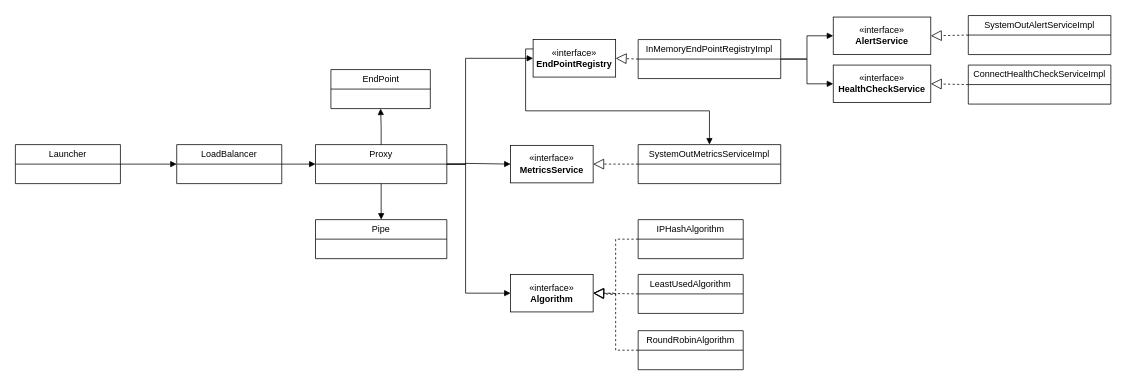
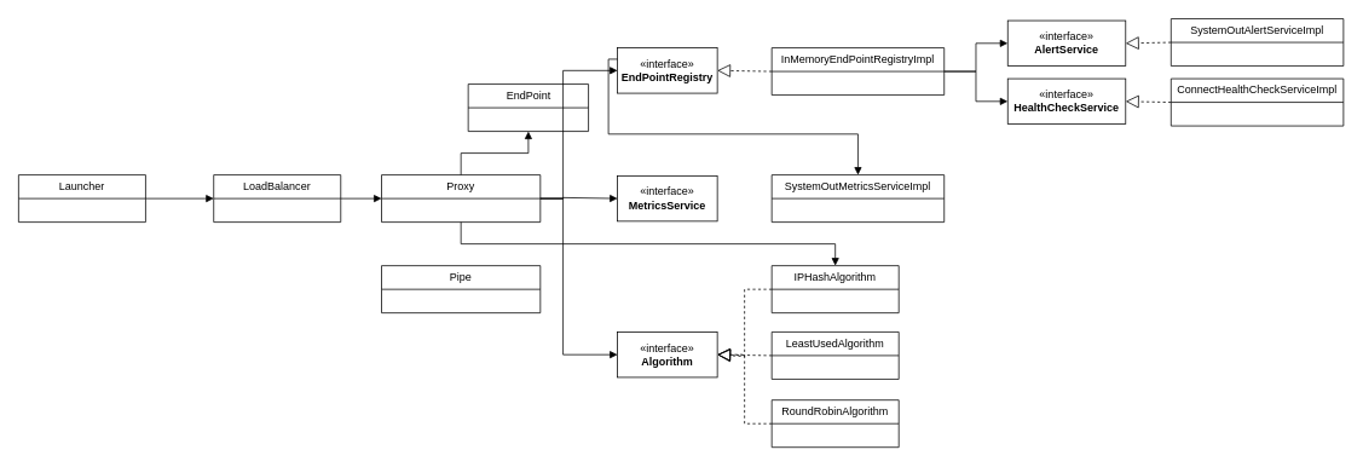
  <mxCell id="0" />
  <mxCell id="1" parent="0" />
  <mxCell id="2" value="«interface»&lt;br&gt;&lt;b&gt;AlertService&lt;/b&gt;" style="html=1;whiteSpace=wrap;" vertex="1" parent="1"><mxGeometry x="1110" y="22" width="130" height="50" as="geometry" /></mxCell>
  <mxCell id="3" value="SystemOutAlertServiceImpl" style="swimlane;fontStyle=0;childLayout=stackLayout;horizontal=1;startSize=26;fillColor=none;horizontalStack=0;resizeParent=1;resizeParentMax=0;resizeLast=0;collapsible=1;marginBottom=0;whiteSpace=wrap;html=1;" vertex="1" parent="1"><mxGeometry x="1290" y="20" width="190" height="52" as="geometry" /></mxCell>
  <mxCell id="4" value="Launcher" style="swimlane;fontStyle=0;childLayout=stackLayout;horizontal=1;startSize=26;fillColor=none;horizontalStack=0;resizeParent=1;resizeParentMax=0;resizeLast=0;collapsible=1;marginBottom=0;whiteSpace=wrap;html=1;" vertex="1" parent="1"><mxGeometry x="20" y="192" width="140" height="52" as="geometry" /></mxCell>
  <mxCell id="5" value="LoadBalancer" style="swimlane;fontStyle=0;childLayout=stackLayout;horizontal=1;startSize=26;fillColor=none;horizontalStack=0;resizeParent=1;resizeParentMax=0;resizeLast=0;collapsible=1;marginBottom=0;whiteSpace=wrap;html=1;" vertex="1" parent="1"><mxGeometry x="235" y="192" width="140" height="52" as="geometry" /></mxCell>
  <mxCell id="6" value="" style="endArrow=block;dashed=1;endFill=0;endSize=12;html=1;rounded=0;exitX=0;exitY=0.5;exitDx=0;exitDy=0;entryX=1;entryY=0.5;entryDx=0;entryDy=0;" edge="1" parent="1" source="3" target="2"><mxGeometry width="160" relative="1" as="geometry"><mxPoint x="1135" y="-242" as="sourcePoint" /><mxPoint x="1295" y="-242" as="targetPoint" /></mxGeometry></mxCell>
  <mxCell id="7" value="«interface»&lt;br&gt;&lt;b&gt;Algorithm&lt;/b&gt;" style="html=1;whiteSpace=wrap;" vertex="1" parent="1"><mxGeometry x="680" y="365" width="110" height="50" as="geometry" /></mxCell>
  <mxCell id="8" value="IPHashAlgorithm" style="swimlane;fontStyle=0;childLayout=stackLayout;horizontal=1;startSize=26;fillColor=none;horizontalStack=0;resizeParent=1;resizeParentMax=0;resizeLast=0;collapsible=1;marginBottom=0;whiteSpace=wrap;html=1;" vertex="1" parent="1"><mxGeometry x="850" y="292" width="140" height="52" as="geometry" /></mxCell>
  <mxCell id="9" value="LeastUsedAlgorithm" style="swimlane;fontStyle=0;childLayout=stackLayout;horizontal=1;startSize=26;fillColor=none;horizontalStack=0;resizeParent=1;resizeParentMax=0;resizeLast=0;collapsible=1;marginBottom=0;whiteSpace=wrap;html=1;" vertex="1" parent="1"><mxGeometry x="850" y="365" width="140" height="52" as="geometry" /></mxCell>
  <mxCell id="10" value="RoundRobinAlgorithm" style="swimlane;fontStyle=0;childLayout=stackLayout;horizontal=1;startSize=26;fillColor=none;horizontalStack=0;resizeParent=1;resizeParentMax=0;resizeLast=0;collapsible=1;marginBottom=0;whiteSpace=wrap;html=1;" vertex="1" parent="1"><mxGeometry x="850" y="440" width="140" height="52" as="geometry" /></mxCell>
  <mxCell id="11" value="" style="endArrow=block;dashed=1;endFill=0;endSize=12;html=1;rounded=0;exitX=0;exitY=0.5;exitDx=0;exitDy=0;entryX=1;entryY=0.5;entryDx=0;entryDy=0;" edge="1" parent="1" source="9" target="7"><mxGeometry width="160" relative="1" as="geometry"><mxPoint x="633" y="552" as="sourcePoint" /><mxPoint x="633" y="502" as="targetPoint" /></mxGeometry></mxCell>
  <mxCell id="12" value="" style="endArrow=block;dashed=1;endFill=0;endSize=12;html=1;rounded=0;exitX=0;exitY=0.5;exitDx=0;exitDy=0;entryX=1;entryY=0.5;entryDx=0;entryDy=0;" edge="1" parent="1" source="8" target="7"><mxGeometry width="160" relative="1" as="geometry"><mxPoint x="980" y="652" as="sourcePoint" /><mxPoint x="980" y="512" as="targetPoint" /><Array as="points"><mxPoint x="820" y="318" /><mxPoint x="820" y="392" /></Array></mxGeometry></mxCell>
  <mxCell id="13" value="" style="endArrow=block;dashed=1;endFill=0;endSize=12;html=1;rounded=0;exitX=0;exitY=0.5;exitDx=0;exitDy=0;entryX=1;entryY=0.5;entryDx=0;entryDy=0;" edge="1" parent="1" source="10" target="7"><mxGeometry width="160" relative="1" as="geometry"><mxPoint x="990" y="662" as="sourcePoint" /><mxPoint x="990" y="522" as="targetPoint" /><Array as="points"><mxPoint x="820" y="466" /><mxPoint x="820" y="390" /></Array></mxGeometry></mxCell>
- <mxCell id="14" value="EndPoint" style="swimlane;fontStyle=0;childLayout=stackLayout;horizontal=1;startSize=26;fillColor=none;horizontalStack=0;resizeParent=1;resizeParentMax=0;resizeLast=0;collapsible=1;marginBottom=0;whiteSpace=wrap;html=1;" vertex="1" parent="1"><mxGeometry x="440.5" y="92" width="132.5" height="52" as="geometry" /></mxCell>
+ <mxCell id="14" value="EndPoint" style="swimlane;fontStyle=0;childLayout=stackLayout;horizontal=1;startSize=26;fillColor=none;horizontalStack=0;resizeParent=1;resizeParentMax=0;resizeLast=0;collapsible=1;marginBottom=0;whiteSpace=wrap;html=1;" vertex="1" parent="1"><mxGeometry x="515.5" y="92" width="132.5" height="52" as="geometry" /></mxCell>
  <mxCell id="15" value="InMemoryEndPointRegistryImpl" style="swimlane;fontStyle=0;childLayout=stackLayout;horizontal=1;startSize=26;fillColor=none;horizontalStack=0;resizeParent=1;resizeParentMax=0;resizeLast=0;collapsible=1;marginBottom=0;whiteSpace=wrap;html=1;" vertex="1" parent="1"><mxGeometry x="850" y="52" width="190" height="52" as="geometry" /></mxCell>
- <mxCell id="16" value="«interface»&lt;br&gt;&lt;b&gt;EndPointRegistry&lt;/b&gt;" style="html=1;whiteSpace=wrap;" vertex="1" parent="1"><mxGeometry x="710" y="52" width="110" height="50" as="geometry" /></mxCell>
+ <mxCell id="16" value="«interface»&lt;br&gt;&lt;b&gt;EndPointRegistry&lt;/b&gt;" style="html=1;whiteSpace=wrap;" vertex="1" parent="1"><mxGeometry x="680" y="52" width="110" height="50" as="geometry" /></mxCell>
  <mxCell id="17" value="" style="endArrow=block;dashed=1;endFill=0;endSize=12;html=1;rounded=0;entryX=1;entryY=0.5;entryDx=0;entryDy=0;exitX=0;exitY=0.5;exitDx=0;exitDy=0;" edge="1" parent="1" source="15" target="16"><mxGeometry width="160" relative="1" as="geometry"><mxPoint x="830" y="142" as="sourcePoint" /><mxPoint x="790" y="76.5" as="targetPoint" /></mxGeometry></mxCell>
  <mxCell id="18" value="«interface»&lt;br&gt;&lt;b&gt;HealthCheckService&lt;/b&gt;" style="html=1;whiteSpace=wrap;" vertex="1" parent="1"><mxGeometry x="1110" y="86" width="130" height="50" as="geometry" /></mxCell>
  <mxCell id="19" value="ConnectHealthCheckServiceImpl" style="swimlane;fontStyle=0;childLayout=stackLayout;horizontal=1;startSize=26;fillColor=none;horizontalStack=0;resizeParent=1;resizeParentMax=0;resizeLast=0;collapsible=1;marginBottom=0;whiteSpace=wrap;html=1;" vertex="1" parent="1"><mxGeometry x="1290" y="86" width="190" height="52" as="geometry" /></mxCell>
  <mxCell id="20" value="" style="endArrow=block;dashed=1;endFill=0;endSize=12;html=1;rounded=0;exitX=0;exitY=0.5;exitDx=0;exitDy=0;entryX=1;entryY=0.5;entryDx=0;entryDy=0;" edge="1" parent="1" source="19" target="18"><mxGeometry width="160" relative="1" as="geometry"><mxPoint x="1345" y="-242" as="sourcePoint" /><mxPoint x="1505" y="-242" as="targetPoint" /></mxGeometry></mxCell>
  <mxCell id="21" value="Pipe" style="swimlane;fontStyle=0;childLayout=stackLayout;horizontal=1;startSize=26;fillColor=none;horizontalStack=0;resizeParent=1;resizeParentMax=0;resizeLast=0;collapsible=1;marginBottom=0;whiteSpace=wrap;html=1;" vertex="1" parent="1"><mxGeometry x="420" y="292" width="175" height="52" as="geometry" /></mxCell>
  <mxCell id="22" value="«interface»&lt;br&gt;&lt;b&gt;MetricsService&lt;/b&gt;" style="html=1;whiteSpace=wrap;" vertex="1" parent="1"><mxGeometry x="680" y="193" width="110" height="50" as="geometry" /></mxCell>
  <mxCell id="23" value="SystemOutMetricsServiceImpl" style="swimlane;fontStyle=0;childLayout=stackLayout;horizontal=1;startSize=26;fillColor=none;horizontalStack=0;resizeParent=1;resizeParentMax=0;resizeLast=0;collapsible=1;marginBottom=0;whiteSpace=wrap;html=1;" vertex="1" parent="1"><mxGeometry x="850" y="192" width="190" height="52" as="geometry" /></mxCell>
- <mxCell id="24" value="" style="endArrow=block;dashed=1;endFill=0;endSize=12;html=1;rounded=0;exitX=0;exitY=0.5;exitDx=0;exitDy=0;entryX=1;entryY=0.5;entryDx=0;entryDy=0;" edge="1" parent="1" source="23" target="22"><mxGeometry width="160" relative="1" as="geometry"><mxPoint x="625" y="222" as="sourcePoint" /><mxPoint x="785" y="222" as="targetPoint" /></mxGeometry></mxCell>
  <mxCell id="25" value="Proxy" style="swimlane;fontStyle=0;childLayout=stackLayout;horizontal=1;startSize=26;fillColor=none;horizontalStack=0;resizeParent=1;resizeParentMax=0;resizeLast=0;collapsible=1;marginBottom=0;whiteSpace=wrap;html=1;" vertex="1" parent="1"><mxGeometry x="420" y="192" width="175" height="52" as="geometry" /></mxCell>
  <mxCell id="26" value="" style="endArrow=block;endFill=1;html=1;edgeStyle=orthogonalEdgeStyle;align=left;verticalAlign=top;rounded=0;exitX=1;exitY=0.5;exitDx=0;exitDy=0;" edge="1" parent="1" source="4" target="5"><mxGeometry x="-1" relative="1" as="geometry"><mxPoint x="620" y="220" as="sourcePoint" /><mxPoint x="780" y="220" as="targetPoint" /></mxGeometry></mxCell>
- <mxCell id="27" value="" style="endArrow=block;endFill=1;html=1;edgeStyle=orthogonalEdgeStyle;align=left;verticalAlign=top;rounded=0;exitX=0.5;exitY=1;exitDx=0;exitDy=0;entryX=0.5;entryY=0;entryDx=0;entryDy=0;" edge="1" parent="1" source="25" target="21"><mxGeometry x="-1" relative="1" as="geometry"><mxPoint x="517" y="313" as="sourcePoint" /><mxPoint x="517" y="523" as="targetPoint" /></mxGeometry></mxCell>
+ <mxCell id="27" value="" style="endArrow=block;endFill=1;html=1;edgeStyle=orthogonalEdgeStyle;align=left;verticalAlign=top;rounded=0;exitX=0.5;exitY=1;exitDx=0;exitDy=0;" edge="1" parent="1" source="25" target="8"><mxGeometry x="-1" relative="1" as="geometry"><mxPoint x="517" y="313" as="sourcePoint" /><mxPoint x="517" y="523" as="targetPoint" /></mxGeometry></mxCell>
  <mxCell id="28" value="" style="endArrow=block;endFill=1;html=1;edgeStyle=orthogonalEdgeStyle;align=left;verticalAlign=top;rounded=0;exitX=1;exitY=0.5;exitDx=0;exitDy=0;entryX=0;entryY=0.5;entryDx=0;entryDy=0;" edge="1" parent="1" source="15" target="2"><mxGeometry x="-1" relative="1" as="geometry"><mxPoint x="538" y="354" as="sourcePoint" /><mxPoint x="538" y="502" as="targetPoint" /></mxGeometry></mxCell>
  <mxCell id="29" value="" style="endArrow=block;endFill=1;html=1;edgeStyle=orthogonalEdgeStyle;align=left;verticalAlign=top;rounded=0;exitX=1;exitY=0.5;exitDx=0;exitDy=0;entryX=0;entryY=0.5;entryDx=0;entryDy=0;" edge="1" parent="1" source="15" target="18"><mxGeometry x="-1" relative="1" as="geometry"><mxPoint x="1050" y="88" as="sourcePoint" /><mxPoint x="1120" y="57" as="targetPoint" /></mxGeometry></mxCell>
  <mxCell id="30" value="" style="endArrow=block;endFill=1;html=1;edgeStyle=orthogonalEdgeStyle;align=left;verticalAlign=top;rounded=0;exitX=1;exitY=0.5;exitDx=0;exitDy=0;entryX=0;entryY=0.5;entryDx=0;entryDy=0;" edge="1" parent="1" source="5" target="25"><mxGeometry x="-1" relative="1" as="geometry"><mxPoint x="270" y="-8" as="sourcePoint" /><mxPoint x="270" y="202" as="targetPoint" /></mxGeometry></mxCell>
  <mxCell id="31" value="" style="endArrow=block;endFill=1;html=1;edgeStyle=orthogonalEdgeStyle;align=left;verticalAlign=top;rounded=0;exitX=1;exitY=0.5;exitDx=0;exitDy=0;entryX=0;entryY=0.5;entryDx=0;entryDy=0;" edge="1" parent="1" source="25" target="16"><mxGeometry x="-1" relative="1" as="geometry"><mxPoint x="340" y="228" as="sourcePoint" /><mxPoint x="430" y="228" as="targetPoint" /><Array as="points"><mxPoint x="620" y="218" /><mxPoint x="620" y="77" /></Array></mxGeometry></mxCell>
  <mxCell id="32" value="" style="endArrow=block;endFill=1;html=1;edgeStyle=orthogonalEdgeStyle;align=left;verticalAlign=top;rounded=0;exitX=1;exitY=0.5;exitDx=0;exitDy=0;entryX=0;entryY=0.5;entryDx=0;entryDy=0;" edge="1" parent="1" source="25" target="22"><mxGeometry x="-1" relative="1" as="geometry"><mxPoint x="490" y="52" as="sourcePoint" /><mxPoint x="575" y="-89" as="targetPoint" /><Array as="points"><mxPoint x="620" y="218" /><mxPoint x="620" y="217" /></Array></mxGeometry></mxCell>
  <mxCell id="33" value="" style="endArrow=block;endFill=1;html=1;edgeStyle=orthogonalEdgeStyle;align=left;verticalAlign=top;rounded=0;exitX=1;exitY=0.5;exitDx=0;exitDy=0;entryX=0;entryY=0.5;entryDx=0;entryDy=0;" edge="1" parent="1" source="25" target="7"><mxGeometry x="-1" relative="1" as="geometry"><mxPoint x="605" y="228" as="sourcePoint" /><mxPoint x="690" y="228" as="targetPoint" /><Array as="points"><mxPoint x="620" y="218" /><mxPoint x="620" y="390" /></Array></mxGeometry></mxCell>
  <mxCell id="34" value="" style="endArrow=block;endFill=1;html=1;edgeStyle=orthogonalEdgeStyle;align=left;verticalAlign=top;rounded=0;exitX=0.5;exitY=0;exitDx=0;exitDy=0;entryX=0.5;entryY=1;entryDx=0;entryDy=0;" edge="1" parent="1" source="25" target="14"><mxGeometry x="-1" relative="1" as="geometry"><mxPoint x="518" y="254" as="sourcePoint" /><mxPoint x="518" y="402" as="targetPoint" /></mxGeometry></mxCell>
  <mxCell id="35" value="" style="endArrow=block;endFill=1;html=1;edgeStyle=orthogonalEdgeStyle;align=left;verticalAlign=top;rounded=0;exitX=0;exitY=0.25;exitDx=0;exitDy=0;" edge="1" parent="1" source="16" target="23"><mxGeometry x="-1" relative="1" as="geometry"><mxPoint x="518" y="202" as="sourcePoint" /><mxPoint x="518" y="112" as="targetPoint" /></mxGeometry></mxCell>
